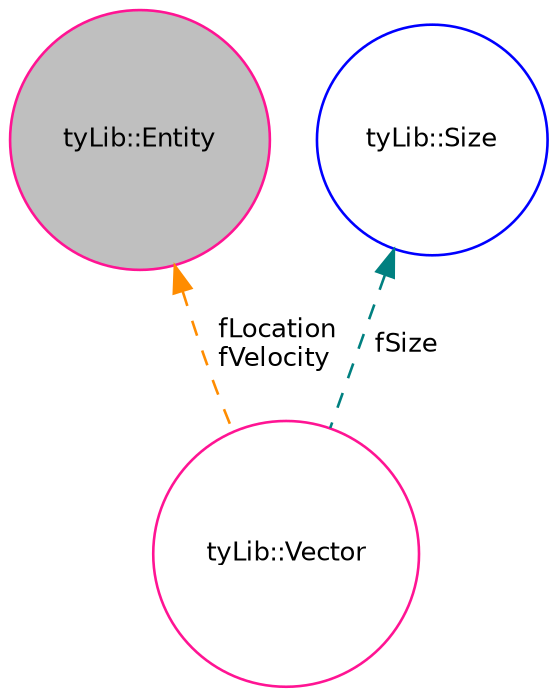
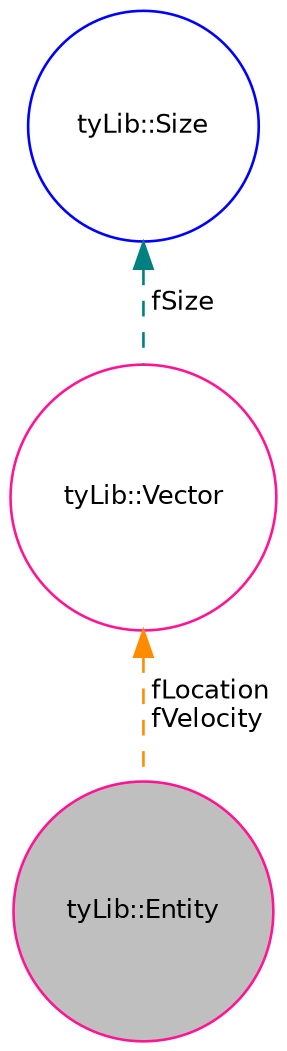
  digraph {
    node [color=deeppink fillcolor=white fontname=Helvetica fontsize=10 shape=circle style=filled]
    edge [dir=back fontname=Helvetica fontsize=10 labelfontname=Helvetica labelfontsize=10 style=dashed]
    n1 [fillcolor=grey75 fontcolor=black height=0.2 label="tyLib::Entity" width=0.4]
    n2 [color=blue height=0.2 label="tyLib::Size" width=0.4]
    n3 [height=0.2 label="tyLib::Vector" width=0.4]
    n2 -> n3 [color=teal label=" fSize"]
-   n1 -> n3 [color=darkorange label=" fLocation\nfVelocity"]
+   n3 -> n1 [color=darkorange label=" fLocation\nfVelocity"]
  }
